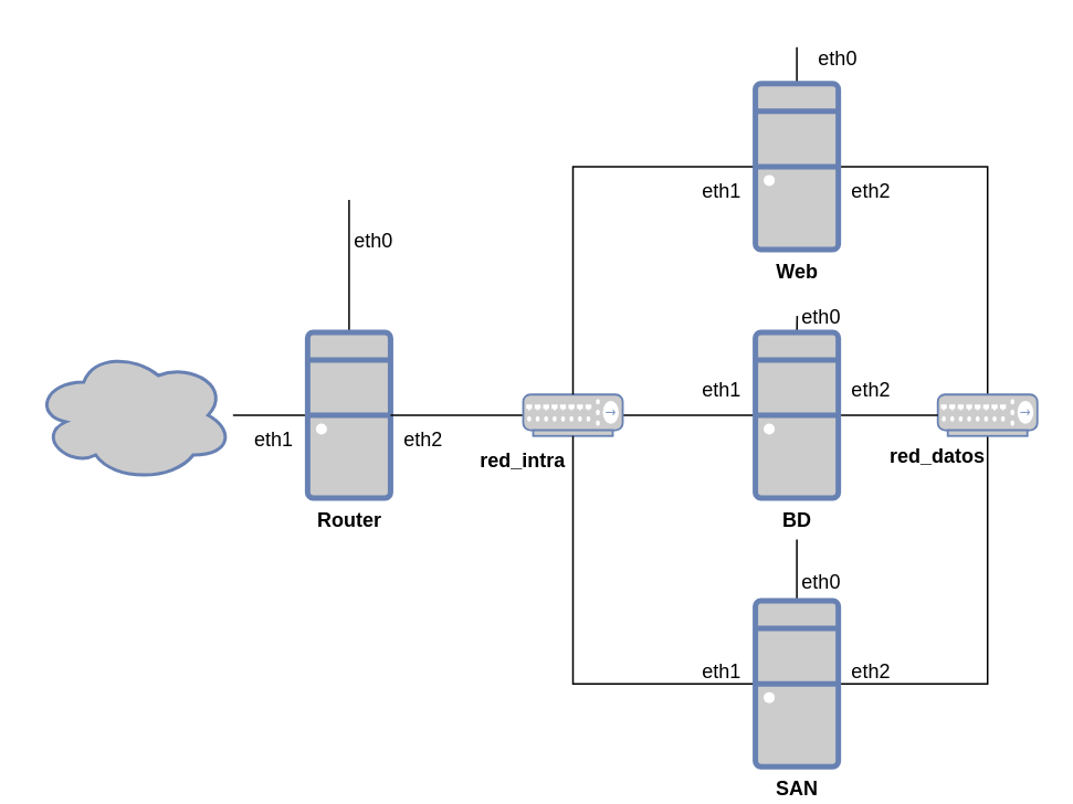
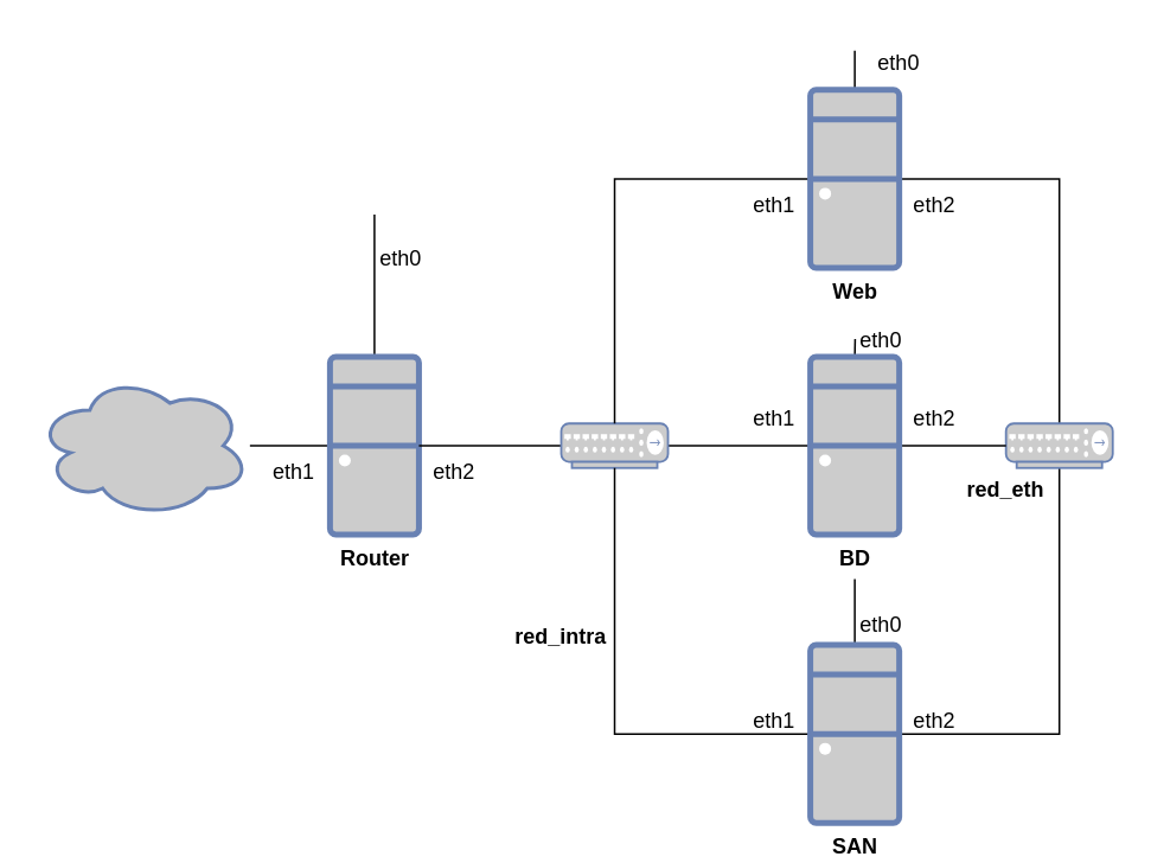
  <mxCell id="0" />
  <mxCell id="1" parent="0" />
  <mxCell id="2" value="" style="edgeStyle=orthogonalEdgeStyle;rounded=0;orthogonalLoop=1;jettySize=auto;html=1;endArrow=none;endFill=0;" parent="1" source="4" target="17" edge="1"><mxGeometry relative="1" as="geometry" /></mxCell>
  <mxCell id="3" value="" style="edgeStyle=orthogonalEdgeStyle;rounded=0;orthogonalLoop=1;jettySize=auto;html=1;endArrow=none;endFill=0;" parent="1" source="4" edge="1"><mxGeometry relative="1" as="geometry"><mxPoint x="210" y="120" as="targetPoint" /></mxGeometry></mxCell>
  <mxCell id="4" value="&lt;b&gt;&lt;font color=&quot;#000000&quot;&gt;Router&lt;/font&gt;&lt;/b&gt;" style="fontColor=#0066CC;verticalAlign=top;verticalLabelPosition=bottom;labelPosition=center;align=center;html=1;outlineConnect=0;fillColor=#CCCCCC;strokeColor=#6881B3;gradientColor=none;gradientDirection=north;strokeWidth=2;shape=mxgraph.networks.desktop_pc;" parent="1" vertex="1"><mxGeometry x="185" y="200" width="50" height="100" as="geometry" /></mxCell>
  <mxCell id="5" value="" style="edgeStyle=orthogonalEdgeStyle;rounded=0;orthogonalLoop=1;jettySize=auto;html=1;endArrow=none;endFill=0;" parent="1" source="7" target="4" edge="1"><mxGeometry relative="1" as="geometry" /></mxCell>
  <mxCell id="6" value="" style="edgeStyle=orthogonalEdgeStyle;rounded=0;orthogonalLoop=1;jettySize=auto;html=1;endArrow=none;endFill=0;" edge="1" parent="1" source="7" target="31"><mxGeometry relative="1" as="geometry" /></mxCell>
  <mxCell id="7" value="" style="fontColor=#0066CC;verticalAlign=top;verticalLabelPosition=bottom;labelPosition=center;align=center;html=1;outlineConnect=0;fillColor=#CCCCCC;strokeColor=#6881B3;gradientColor=none;gradientDirection=north;strokeWidth=2;shape=mxgraph.networks.hub;" parent="1" vertex="1"><mxGeometry x="315" y="237.5" width="60" height="25" as="geometry" /></mxCell>
  <mxCell id="8" value="" style="edgeStyle=orthogonalEdgeStyle;rounded=0;orthogonalLoop=1;jettySize=auto;html=1;endArrow=none;endFill=0;" parent="1" source="11" target="7" edge="1"><mxGeometry relative="1" as="geometry"><mxPoint x="375" y="180" as="targetPoint" /></mxGeometry></mxCell>
  <mxCell id="9" value="" style="edgeStyle=orthogonalEdgeStyle;rounded=0;orthogonalLoop=1;jettySize=auto;html=1;endArrow=none;endFill=0;entryX=0.5;entryY=0;entryDx=0;entryDy=0;entryPerimeter=0;" parent="1" source="11" target="16" edge="1"><mxGeometry relative="1" as="geometry"><mxPoint x="595" y="180" as="targetPoint" /></mxGeometry></mxCell>
  <mxCell id="10" value="" style="edgeStyle=orthogonalEdgeStyle;rounded=0;orthogonalLoop=1;jettySize=auto;html=1;endArrow=none;endFill=0;" parent="1" edge="1"><mxGeometry relative="1" as="geometry"><mxPoint x="480" y="59" as="targetPoint" /><mxPoint x="480" y="28" as="sourcePoint" /></mxGeometry></mxCell>
  <mxCell id="11" value="&lt;b&gt;&lt;font color=&quot;#000000&quot;&gt;Web&lt;/font&gt;&lt;/b&gt;" style="fontColor=#0066CC;verticalAlign=top;verticalLabelPosition=bottom;labelPosition=center;align=center;html=1;outlineConnect=0;fillColor=#CCCCCC;strokeColor=#6881B3;gradientColor=none;gradientDirection=north;strokeWidth=2;shape=mxgraph.networks.desktop_pc;" parent="1" vertex="1"><mxGeometry x="455" y="50" width="50" height="100" as="geometry" /></mxCell>
  <mxCell id="12" value="" style="edgeStyle=orthogonalEdgeStyle;rounded=0;orthogonalLoop=1;jettySize=auto;html=1;endArrow=none;endFill=0;" parent="1" source="15" target="7" edge="1"><mxGeometry relative="1" as="geometry"><mxPoint x="410" y="330" as="targetPoint" /></mxGeometry></mxCell>
  <mxCell id="13" value="" style="edgeStyle=orthogonalEdgeStyle;rounded=0;orthogonalLoop=1;jettySize=auto;html=1;endArrow=none;endFill=0;entryX=0.5;entryY=1;entryDx=0;entryDy=0;entryPerimeter=0;" parent="1" source="15" target="16" edge="1"><mxGeometry relative="1" as="geometry"><mxPoint x="550" y="330" as="targetPoint" /></mxGeometry></mxCell>
  <mxCell id="14" value="" style="edgeStyle=orthogonalEdgeStyle;rounded=0;orthogonalLoop=1;jettySize=auto;html=1;endArrow=none;endFill=0;exitX=0.5;exitY=0;exitDx=0;exitDy=0;exitPerimeter=0;" parent="1" source="15" edge="1"><mxGeometry relative="1" as="geometry"><mxPoint x="480" y="325" as="targetPoint" /><mxPoint x="480" y="425" as="sourcePoint" /></mxGeometry></mxCell>
  <mxCell id="15" value="&lt;font color=&quot;#000000&quot;&gt;&lt;b&gt;SAN&lt;/b&gt;&lt;/font&gt;" style="fontColor=#0066CC;verticalAlign=top;verticalLabelPosition=bottom;labelPosition=center;align=center;html=1;outlineConnect=0;fillColor=#CCCCCC;strokeColor=#6881B3;gradientColor=none;gradientDirection=north;strokeWidth=2;shape=mxgraph.networks.desktop_pc;" parent="1" vertex="1"><mxGeometry x="455" y="362" width="50" height="100" as="geometry" /></mxCell>
  <mxCell id="16" value="" style="fontColor=#0066CC;verticalAlign=top;verticalLabelPosition=bottom;labelPosition=center;align=center;html=1;outlineConnect=0;fillColor=#CCCCCC;strokeColor=#6881B3;gradientColor=none;gradientDirection=north;strokeWidth=2;shape=mxgraph.networks.hub;" parent="1" vertex="1"><mxGeometry x="565" y="237.5" width="60" height="25" as="geometry" /></mxCell>
  <mxCell id="17" value="" style="ellipse;shape=cloud;whiteSpace=wrap;html=1;verticalAlign=top;fillColor=#CCCCCC;strokeColor=#6881B3;fontColor=#0066CC;gradientColor=none;gradientDirection=north;strokeWidth=2;" parent="1" vertex="1"><mxGeometry x="20" y="210" width="120" height="80" as="geometry" /></mxCell>
  <mxCell id="18" value="eth0" style="text;strokeColor=none;align=center;fillColor=none;html=1;verticalAlign=middle;whiteSpace=wrap;rounded=0;" parent="1" vertex="1"><mxGeometry x="195" y="130" width="60" height="30" as="geometry" /></mxCell>
  <mxCell id="19" value="eth0" style="text;strokeColor=none;align=center;fillColor=none;html=1;verticalAlign=middle;whiteSpace=wrap;rounded=0;" parent="1" vertex="1"><mxGeometry x="475" y="20" width="60" height="30" as="geometry" /></mxCell>
  <mxCell id="20" value="eth0" style="text;strokeColor=none;align=center;fillColor=none;html=1;verticalAlign=middle;whiteSpace=wrap;rounded=0;" parent="1" vertex="1"><mxGeometry x="465" y="336" width="60" height="30" as="geometry" /></mxCell>
  <mxCell id="21" value="eth1" style="text;strokeColor=none;align=center;fillColor=none;html=1;verticalAlign=middle;whiteSpace=wrap;rounded=0;" parent="1" vertex="1"><mxGeometry x="135" y="250" width="60" height="30" as="geometry" /></mxCell>
  <mxCell id="22" value="eth2" style="text;strokeColor=none;align=center;fillColor=none;html=1;verticalAlign=middle;whiteSpace=wrap;rounded=0;" parent="1" vertex="1"><mxGeometry x="225" y="250" width="60" height="30" as="geometry" /></mxCell>
  <mxCell id="23" value="eth1" style="text;strokeColor=none;align=center;fillColor=none;html=1;verticalAlign=middle;whiteSpace=wrap;rounded=0;" parent="1" vertex="1"><mxGeometry x="405" y="100" width="60" height="30" as="geometry" /></mxCell>
  <mxCell id="24" value="eth1" style="text;strokeColor=none;align=center;fillColor=none;html=1;verticalAlign=middle;whiteSpace=wrap;rounded=0;" parent="1" vertex="1"><mxGeometry x="405" y="390" width="60" height="30" as="geometry" /></mxCell>
  <mxCell id="25" value="eth2" style="text;strokeColor=none;align=center;fillColor=none;html=1;verticalAlign=middle;whiteSpace=wrap;rounded=0;" parent="1" vertex="1"><mxGeometry x="495" y="100" width="60" height="30" as="geometry" /></mxCell>
  <mxCell id="26" value="eth2" style="text;strokeColor=none;align=center;fillColor=none;html=1;verticalAlign=middle;whiteSpace=wrap;rounded=0;" parent="1" vertex="1"><mxGeometry x="495" y="390" width="60" height="30" as="geometry" /></mxCell>
- <mxCell id="27" value="&lt;b&gt;red_intra&lt;/b&gt;" style="text;strokeColor=none;align=center;fillColor=none;html=1;verticalAlign=middle;whiteSpace=wrap;rounded=0;" parent="1" vertex="1"><mxGeometry x="285" y="262.5" width="60" height="30" as="geometry" /></mxCell>
- <mxCell id="28" value="&lt;b&gt;red_datos&lt;/b&gt;" style="text;strokeColor=none;align=center;fillColor=none;html=1;verticalAlign=middle;whiteSpace=wrap;rounded=0;" parent="1" vertex="1"><mxGeometry x="535" y="260" width="60" height="30" as="geometry" /></mxCell>
+ <mxCell id="27" value="&lt;b&gt;red_intra&lt;/b&gt;" style="text;strokeColor=none;align=center;fillColor=none;html=1;verticalAlign=middle;whiteSpace=wrap;rounded=0;" parent="1" vertex="1"><mxGeometry x="285" y="342.5" width="60" height="30" as="geometry" /></mxCell>
+ <mxCell id="28" value="&lt;b&gt;red_eth&lt;/b&gt;" style="text;strokeColor=none;align=center;fillColor=none;html=1;verticalAlign=middle;whiteSpace=wrap;rounded=0;" parent="1" vertex="1"><mxGeometry x="535" y="260" width="60" height="30" as="geometry" /></mxCell>
  <mxCell id="29" value="" style="edgeStyle=orthogonalEdgeStyle;rounded=0;orthogonalLoop=1;jettySize=auto;html=1;entryX=0;entryY=0.5;entryDx=0;entryDy=0;entryPerimeter=0;endArrow=none;endFill=0;" edge="1" parent="1" source="31" target="16"><mxGeometry relative="1" as="geometry" /></mxCell>
  <mxCell id="30" style="edgeStyle=none;rounded=0;orthogonalLoop=1;jettySize=auto;html=1;exitX=0.5;exitY=0;exitDx=0;exitDy=0;exitPerimeter=0;endArrow=none;endFill=0;" edge="1" parent="1" source="31"><mxGeometry relative="1" as="geometry"><mxPoint x="480.2" y="190" as="targetPoint" /></mxGeometry></mxCell>
  <mxCell id="31" value="&lt;font color=&quot;#000000&quot;&gt;&lt;b&gt;BD&lt;/b&gt;&lt;/font&gt;" style="fontColor=#0066CC;verticalAlign=top;verticalLabelPosition=bottom;labelPosition=center;align=center;html=1;outlineConnect=0;fillColor=#CCCCCC;strokeColor=#6881B3;gradientColor=none;gradientDirection=north;strokeWidth=2;shape=mxgraph.networks.desktop_pc;" vertex="1" parent="1"><mxGeometry x="455" y="200" width="50" height="100" as="geometry" /></mxCell>
  <mxCell id="32" value="eth0" style="text;strokeColor=none;align=center;fillColor=none;html=1;verticalAlign=middle;whiteSpace=wrap;rounded=0;" vertex="1" parent="1"><mxGeometry x="465" y="176" width="60" height="30" as="geometry" /></mxCell>
  <mxCell id="33" value="eth1" style="text;strokeColor=none;align=center;fillColor=none;html=1;verticalAlign=middle;whiteSpace=wrap;rounded=0;" vertex="1" parent="1"><mxGeometry x="405" y="220" width="60" height="30" as="geometry" /></mxCell>
  <mxCell id="34" value="eth2" style="text;strokeColor=none;align=center;fillColor=none;html=1;verticalAlign=middle;whiteSpace=wrap;rounded=0;" vertex="1" parent="1"><mxGeometry x="495" y="220" width="60" height="30" as="geometry" /></mxCell>
